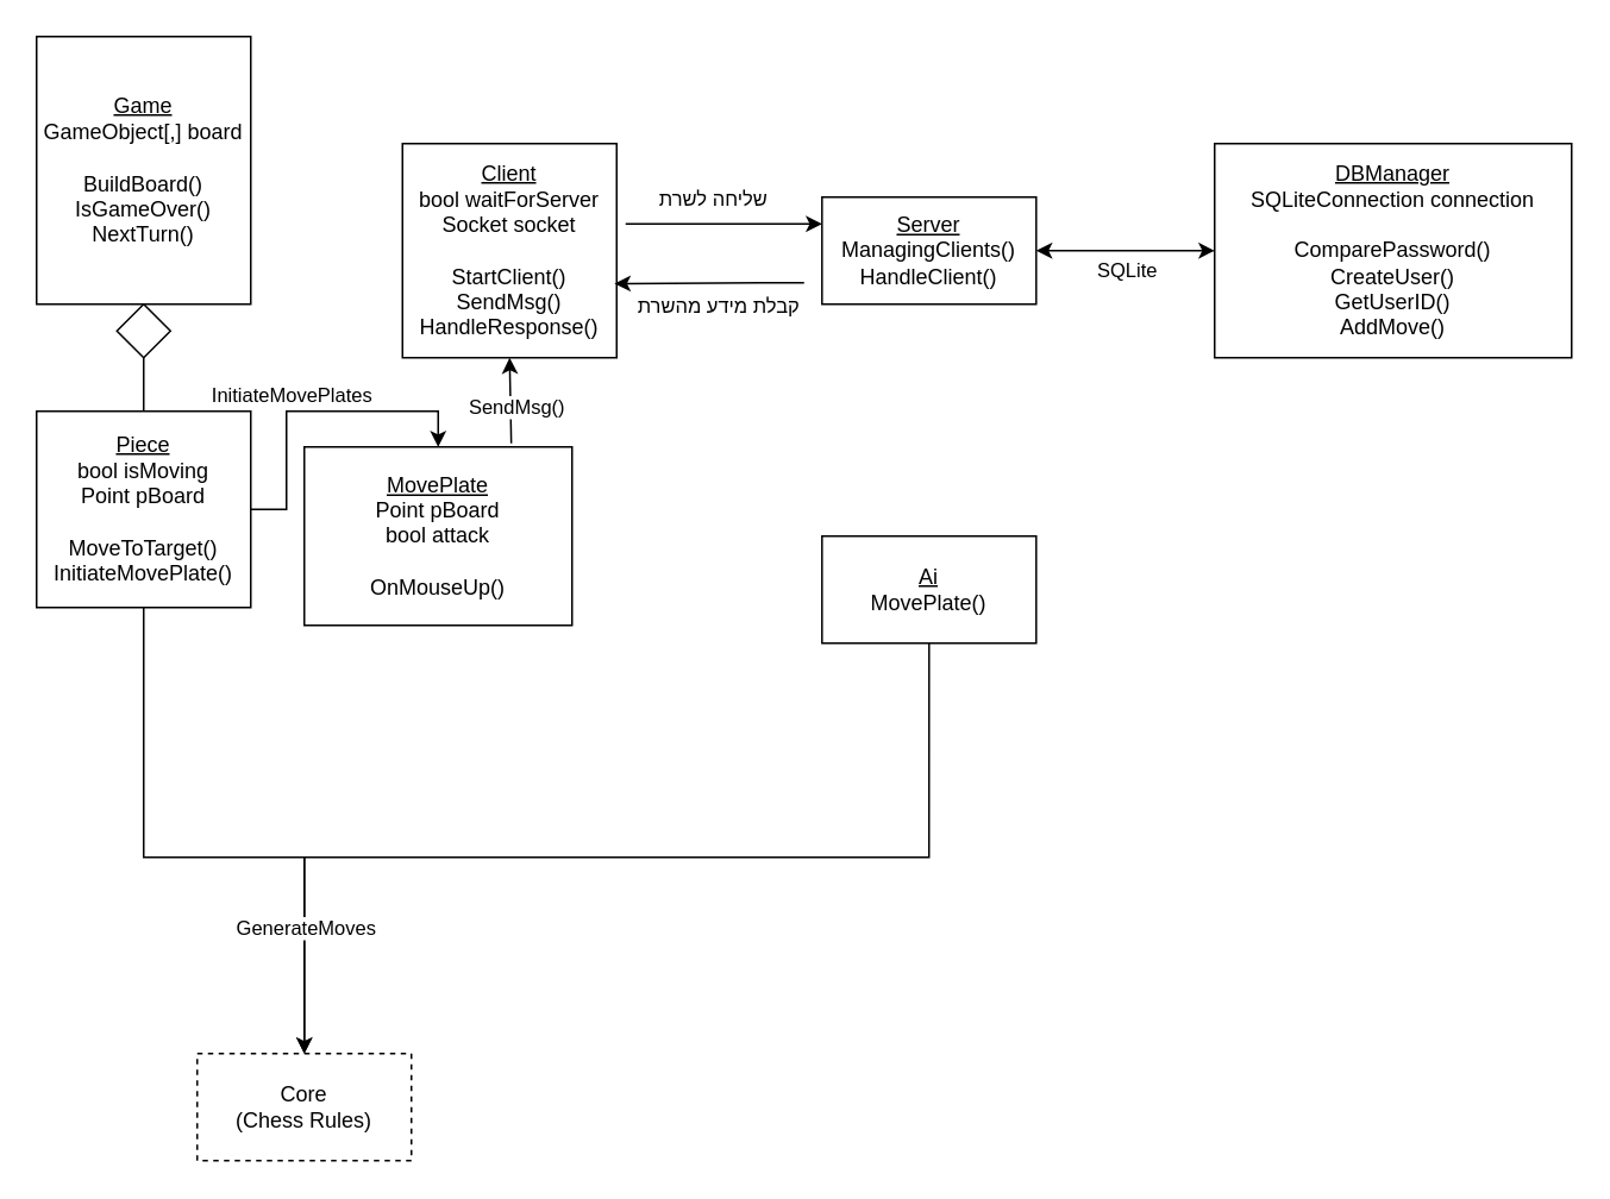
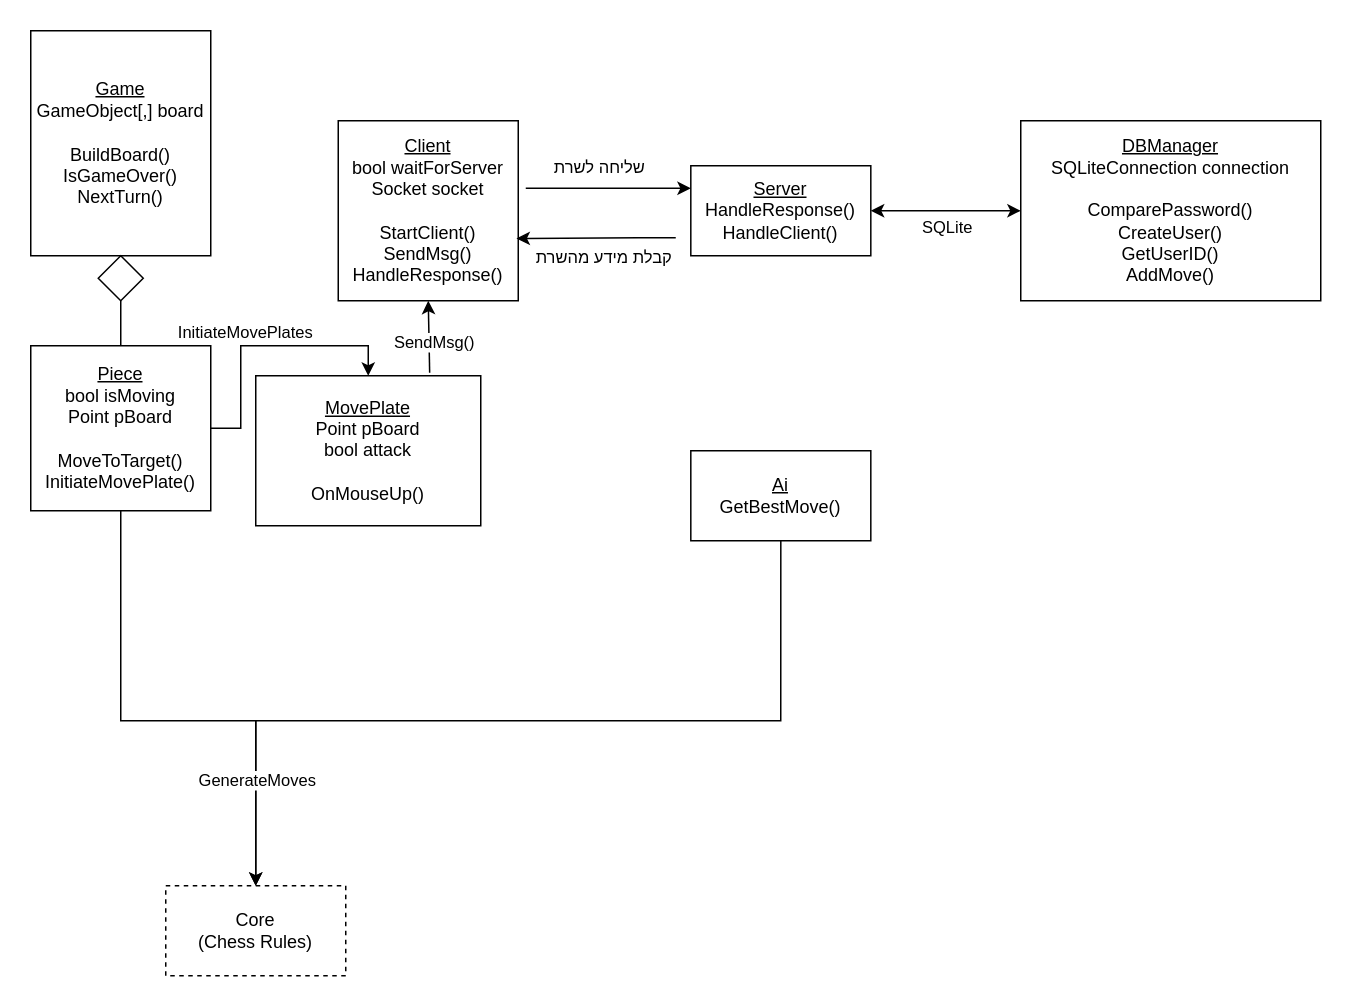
  <mxCell id="0" />
  <mxCell id="1" parent="0" />
  <mxCell id="2" value="&lt;u&gt;Game&lt;/u&gt;&lt;br&gt;GameObject[,] board&lt;br&gt;&lt;br&gt;BuildBoard()&lt;br&gt;IsGameOver()&lt;br&gt;NextTurn()" style="rounded=0;whiteSpace=wrap;html=1;" parent="1" vertex="1"><mxGeometry x="20" y="20" width="120" height="150" as="geometry" /></mxCell>
  <mxCell id="3" style="edgeStyle=orthogonalEdgeStyle;rounded=0;orthogonalLoop=1;jettySize=auto;html=1;entryX=0.5;entryY=0;entryDx=0;entryDy=0;" edge="1" parent="1" source="6" target="13"><mxGeometry relative="1" as="geometry"><Array as="points"><mxPoint x="80" y="480" /><mxPoint x="170" y="480" /></Array></mxGeometry></mxCell>
  <mxCell id="4" style="edgeStyle=orthogonalEdgeStyle;rounded=0;orthogonalLoop=1;jettySize=auto;html=1;entryX=0.5;entryY=0;entryDx=0;entryDy=0;" edge="1" parent="1" source="6" target="7"><mxGeometry relative="1" as="geometry" /></mxCell>
  <mxCell id="5" value="InitiateMovePlates" style="edgeLabel;html=1;align=center;verticalAlign=middle;resizable=0;points=[];" vertex="1" connectable="0" parent="4"><mxGeometry x="0.135" y="1" relative="1" as="geometry"><mxPoint x="-25" y="-9" as="offset" /></mxGeometry></mxCell>
  <mxCell id="6" value="&lt;u&gt;Piece&lt;/u&gt;&lt;br&gt;bool isMoving&lt;br&gt;Point pBoard&lt;br&gt;&lt;br&gt;MoveToTarget()&lt;br&gt;InitiateMovePlate()&lt;br&gt;" style="rounded=0;whiteSpace=wrap;html=1;" parent="1" vertex="1"><mxGeometry x="20" y="230" width="120" height="110" as="geometry" /></mxCell>
  <mxCell id="7" value="&lt;u&gt;MovePlate&lt;/u&gt;&lt;br&gt;Point pBoard&lt;br&gt;bool attack&lt;br&gt;&lt;br&gt;OnMouseUp()" style="rounded=0;whiteSpace=wrap;html=1;" parent="1" vertex="1"><mxGeometry x="170" y="250" width="150" height="100" as="geometry" /></mxCell>
  <mxCell id="8" value="&lt;u&gt;Client&lt;/u&gt;&lt;br&gt;bool waitForServer&lt;br&gt;Socket socket&lt;br&gt;&lt;br&gt;StartClient()&lt;br&gt;SendMsg()&lt;br&gt;HandleResponse()" style="rounded=0;whiteSpace=wrap;html=1;" parent="1" vertex="1"><mxGeometry x="225" y="80" width="120" height="120" as="geometry" /></mxCell>
  <mxCell id="9" value="" style="rhombus;whiteSpace=wrap;html=1;" parent="1" vertex="1"><mxGeometry x="65" y="170" width="30" height="30" as="geometry" /></mxCell>
  <mxCell id="10" style="edgeStyle=orthogonalEdgeStyle;rounded=0;orthogonalLoop=1;jettySize=auto;html=1;entryX=0.99;entryY=0.654;entryDx=0;entryDy=0;entryPerimeter=0;" edge="1" parent="1" target="8"><mxGeometry relative="1" as="geometry"><mxPoint x="450" y="158" as="sourcePoint" /><mxPoint x="345" y="160" as="targetPoint" /><Array as="points"><mxPoint x="425" y="159" /></Array></mxGeometry></mxCell>
  <mxCell id="11" value="קבלת מידע מהשרת" style="edgeLabel;html=1;align=center;verticalAlign=middle;resizable=0;points=[];" vertex="1" connectable="0" parent="10"><mxGeometry x="-0.144" y="2" relative="1" as="geometry"><mxPoint x="-4" y="10" as="offset" /></mxGeometry></mxCell>
- <mxCell id="12" value="&lt;u&gt;Server&lt;/u&gt;&lt;br&gt;ManagingClients()&lt;br&gt;HandleClient()" style="rounded=0;whiteSpace=wrap;html=1;" parent="1" vertex="1"><mxGeometry x="460.04" y="110" width="120" height="60" as="geometry" /></mxCell>
+ <mxCell id="12" value="&lt;u&gt;Server&lt;/u&gt;&lt;br&gt;HandleResponse()&lt;br&gt;HandleClient()" style="rounded=0;whiteSpace=wrap;html=1;" parent="1" vertex="1"><mxGeometry x="460.04" y="110" width="120" height="60" as="geometry" /></mxCell>
  <mxCell id="13" value="Core&lt;br&gt;(Chess Rules)" style="rounded=0;whiteSpace=wrap;html=1;dashed=1;" parent="1" vertex="1"><mxGeometry x="110" y="590" width="120" height="60" as="geometry" /></mxCell>
  <mxCell id="14" style="edgeStyle=orthogonalEdgeStyle;rounded=0;orthogonalLoop=1;jettySize=auto;html=1;entryX=0.5;entryY=0;entryDx=0;entryDy=0;exitX=0.5;exitY=1;exitDx=0;exitDy=0;" edge="1" parent="1" source="16" target="13"><mxGeometry relative="1" as="geometry"><Array as="points"><mxPoint x="520" y="480" /><mxPoint x="170" y="480" /></Array></mxGeometry></mxCell>
  <mxCell id="15" value="GenerateMoves" style="edgeLabel;html=1;align=center;verticalAlign=middle;resizable=0;points=[];" vertex="1" connectable="0" parent="14"><mxGeometry x="0.758" y="2" relative="1" as="geometry"><mxPoint x="-2" as="offset" /></mxGeometry></mxCell>
- <mxCell id="16" value="&lt;u&gt;Ai&lt;br&gt;&lt;/u&gt;MovePlate()" style="rounded=0;whiteSpace=wrap;html=1;" parent="1" vertex="1"><mxGeometry x="460.04" y="300" width="120" height="60" as="geometry" /></mxCell>
+ <mxCell id="16" value="&lt;u&gt;Ai&lt;br&gt;&lt;/u&gt;GetBestMove()" style="rounded=0;whiteSpace=wrap;html=1;" parent="1" vertex="1"><mxGeometry x="460.04" y="300" width="120" height="60" as="geometry" /></mxCell>
  <mxCell id="17" value="" style="endArrow=classic;html=1;rounded=0;entryX=0.5;entryY=1;entryDx=0;entryDy=0;exitX=0.773;exitY=-0.02;exitDx=0;exitDy=0;exitPerimeter=0;" edge="1" parent="1" source="7" target="8"><mxGeometry width="50" height="50" relative="1" as="geometry"><mxPoint x="310" y="340" as="sourcePoint" /><mxPoint x="360" y="290" as="targetPoint" /></mxGeometry></mxCell>
  <mxCell id="18" value="SendMsg()" style="edgeLabel;html=1;align=center;verticalAlign=middle;resizable=0;points=[];" vertex="1" connectable="0" parent="17"><mxGeometry x="-0.175" y="-3" relative="1" as="geometry"><mxPoint as="offset" /></mxGeometry></mxCell>
  <mxCell id="19" value="" style="endArrow=classic;html=1;rounded=0;entryX=0;entryY=0.25;entryDx=0;entryDy=0;" edge="1" parent="1" target="12"><mxGeometry width="50" height="50" relative="1" as="geometry"><mxPoint x="350" y="125" as="sourcePoint" /><mxPoint x="360" y="290" as="targetPoint" /><Array as="points"><mxPoint x="450" y="125" /></Array></mxGeometry></mxCell>
  <mxCell id="20" value="שליחה לשרת" style="edgeLabel;html=1;align=center;verticalAlign=middle;resizable=0;points=[];" vertex="1" connectable="0" parent="19"><mxGeometry x="0.188" y="1" relative="1" as="geometry"><mxPoint x="-17" y="-14" as="offset" /></mxGeometry></mxCell>
  <mxCell id="21" value="" style="endArrow=none;html=1;rounded=0;exitX=0.5;exitY=0;exitDx=0;exitDy=0;entryX=0.5;entryY=1;entryDx=0;entryDy=0;" edge="1" parent="1" source="6" target="9"><mxGeometry width="50" height="50" relative="1" as="geometry"><mxPoint x="180" y="310" as="sourcePoint" /><mxPoint x="230" y="260" as="targetPoint" /></mxGeometry></mxCell>
  <mxCell id="22" value="&lt;u&gt;DBManager&lt;/u&gt;&lt;br&gt;SQLiteConnection connection&lt;br&gt;&lt;br&gt;ComparePassword()&lt;br&gt;CreateUser()&lt;br&gt;GetUserID()&lt;br&gt;AddMove()" style="rounded=0;whiteSpace=wrap;html=1;" vertex="1" parent="1"><mxGeometry x="680" y="80" width="200" height="120" as="geometry" /></mxCell>
  <mxCell id="23" value="" style="endArrow=classic;startArrow=classic;html=1;rounded=0;exitX=1;exitY=0.5;exitDx=0;exitDy=0;entryX=0;entryY=0.5;entryDx=0;entryDy=0;" edge="1" parent="1" source="12" target="22"><mxGeometry width="50" height="50" relative="1" as="geometry"><mxPoint x="890" y="220" as="sourcePoint" /><mxPoint x="940" y="170" as="targetPoint" /></mxGeometry></mxCell>
  <mxCell id="24" value="SQLite" style="edgeLabel;html=1;align=center;verticalAlign=middle;resizable=0;points=[];" vertex="1" connectable="0" parent="23"><mxGeometry x="-0.234" y="-2" relative="1" as="geometry"><mxPoint x="12" y="8" as="offset" /></mxGeometry></mxCell>
